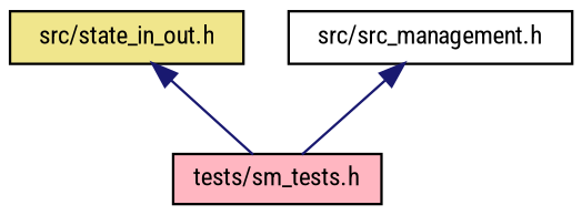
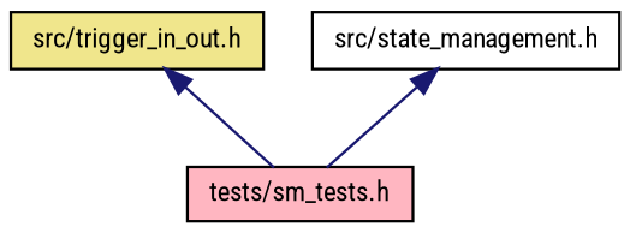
  digraph {
    fontname="Roboto Condensed"
    node [color=black fontname="Roboto Condensed" fontsize=10 shape=record style=filled]
    edge [color=midnightblue dir=back fontname="Roboto Condensed" fontsize=10 labelfontname=Helvetica labelfontsize=10 style=solid]
-   n1 [fillcolor=khaki fontcolor=black height=0.2 label="src/state_in_out.h" width=0.4]
+   n1 [fillcolor=khaki fontcolor=black height=0.2 label="src/trigger_in_out.h" width=0.4]
    n2 [fillcolor=lightpink height=0.2 label="tests/sm_tests.h" width=0.4]
-   n3 [fillcolor=white height=0.2 label="src/src_management.h" width=0.4]
+   n3 [fillcolor=white height=0.2 label="src/state_management.h" width=0.4]
    n1 -> n2
    n3 -> n2
  }
